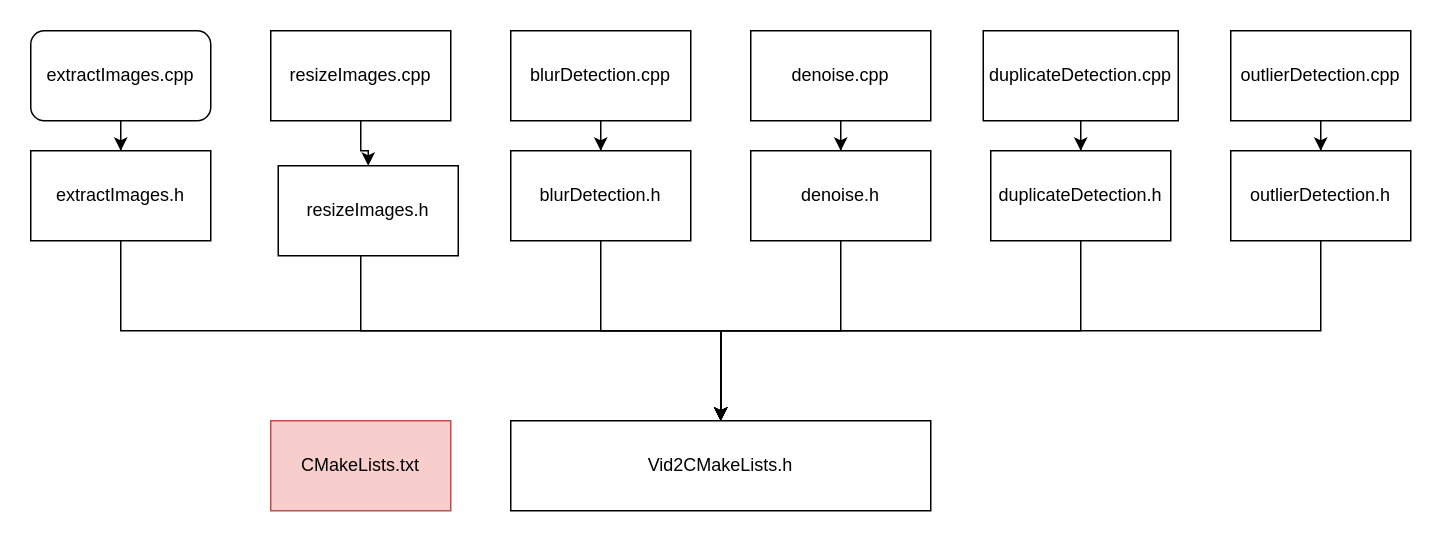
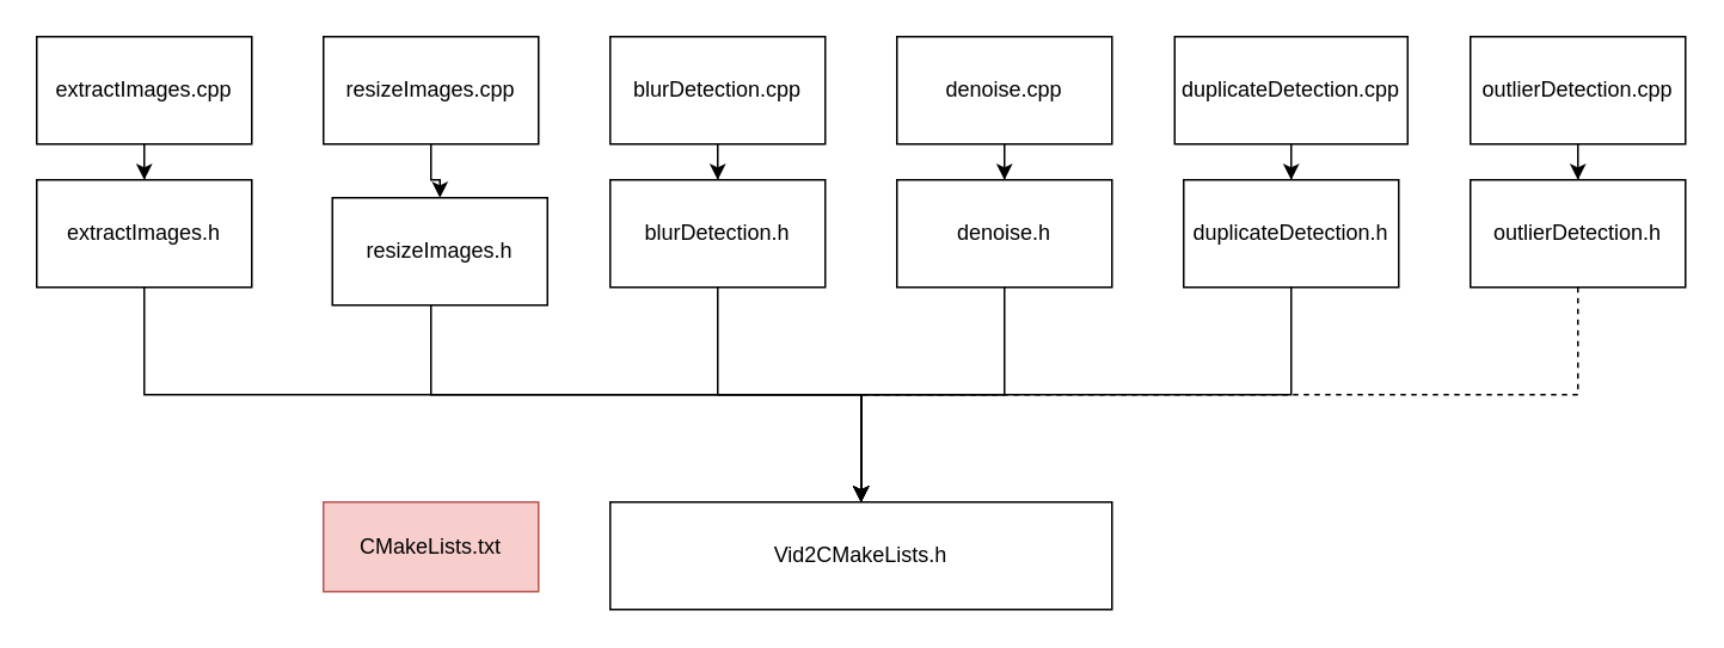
  <mxCell id="0" />
  <mxCell id="1" parent="0" />
  <mxCell id="2" value="Vid2CMakeLists.h" style="rounded=0;whiteSpace=wrap;html=1;" parent="1" vertex="1"><mxGeometry x="340" y="280" width="280" height="60" as="geometry" /></mxCell>
  <mxCell id="3" style="edgeStyle=orthogonalEdgeStyle;rounded=0;orthogonalLoop=1;jettySize=auto;html=1;" parent="1" source="4" target="2" edge="1"><mxGeometry relative="1" as="geometry"><Array as="points"><mxPoint x="240" y="220" /><mxPoint x="480" y="220" /></Array></mxGeometry></mxCell>
  <mxCell id="4" value="resizeImages.h" style="rounded=0;whiteSpace=wrap;html=1;" parent="1" vertex="1"><mxGeometry x="185" y="110" width="120" height="60" as="geometry" /></mxCell>
  <mxCell id="5" style="edgeStyle=orthogonalEdgeStyle;rounded=0;orthogonalLoop=1;jettySize=auto;html=1;" parent="1" source="6" target="4" edge="1"><mxGeometry relative="1" as="geometry" /></mxCell>
  <mxCell id="6" value="resizeImages.cpp" style="rounded=0;whiteSpace=wrap;html=1;" parent="1" vertex="1"><mxGeometry x="180" y="20" width="120" height="60" as="geometry" /></mxCell>
  <mxCell id="7" style="edgeStyle=orthogonalEdgeStyle;rounded=0;orthogonalLoop=1;jettySize=auto;html=1;entryX=0.5;entryY=0;entryDx=0;entryDy=0;" parent="1" source="8" target="2" edge="1"><mxGeometry relative="1" as="geometry"><Array as="points"><mxPoint x="80" y="220" /><mxPoint x="480" y="220" /></Array></mxGeometry></mxCell>
  <mxCell id="8" value="extractImages.h" style="rounded=0;whiteSpace=wrap;html=1;" parent="1" vertex="1"><mxGeometry x="20" y="100" width="120" height="60" as="geometry" /></mxCell>
  <mxCell id="9" style="edgeStyle=orthogonalEdgeStyle;rounded=0;orthogonalLoop=1;jettySize=auto;html=1;" parent="1" source="10" target="8" edge="1"><mxGeometry relative="1" as="geometry" /></mxCell>
- <mxCell id="10" value="extractImages.cpp" style="whiteSpace=wrap;html=1;rounded=1;" parent="1" vertex="1"><mxGeometry x="20" y="20" width="120" height="60" as="geometry" /></mxCell>
+ <mxCell id="10" value="extractImages.cpp" style="rounded=0;whiteSpace=wrap;html=1;" parent="1" vertex="1"><mxGeometry x="20" y="20" width="120" height="60" as="geometry" /></mxCell>
  <mxCell id="11" style="edgeStyle=orthogonalEdgeStyle;rounded=0;orthogonalLoop=1;jettySize=auto;html=1;" parent="1" source="12" target="14" edge="1"><mxGeometry relative="1" as="geometry" /></mxCell>
  <mxCell id="12" value="blurDetection.cpp" style="rounded=0;whiteSpace=wrap;html=1;" parent="1" vertex="1"><mxGeometry x="340" y="20" width="120" height="60" as="geometry" /></mxCell>
  <mxCell id="13" style="edgeStyle=orthogonalEdgeStyle;rounded=0;orthogonalLoop=1;jettySize=auto;html=1;" parent="1" source="14" target="2" edge="1"><mxGeometry relative="1" as="geometry" /></mxCell>
  <mxCell id="14" value="blurDetection.h" style="rounded=0;whiteSpace=wrap;html=1;" parent="1" vertex="1"><mxGeometry x="340" y="100" width="120" height="60" as="geometry" /></mxCell>
  <mxCell id="15" style="edgeStyle=orthogonalEdgeStyle;rounded=0;orthogonalLoop=1;jettySize=auto;html=1;" parent="1" source="16" target="2" edge="1"><mxGeometry relative="1" as="geometry" /></mxCell>
  <mxCell id="16" value="denoise.h" style="rounded=0;whiteSpace=wrap;html=1;" parent="1" vertex="1"><mxGeometry x="500" y="100" width="120" height="60" as="geometry" /></mxCell>
  <mxCell id="17" style="edgeStyle=orthogonalEdgeStyle;rounded=0;orthogonalLoop=1;jettySize=auto;html=1;" parent="1" source="18" target="16" edge="1"><mxGeometry relative="1" as="geometry" /></mxCell>
  <mxCell id="18" value="denoise.cpp" style="rounded=0;whiteSpace=wrap;html=1;" parent="1" vertex="1"><mxGeometry x="500" y="20" width="120" height="60" as="geometry" /></mxCell>
  <mxCell id="19" style="edgeStyle=orthogonalEdgeStyle;rounded=0;orthogonalLoop=1;jettySize=auto;html=1;" parent="1" source="20" target="2" edge="1"><mxGeometry relative="1" as="geometry"><Array as="points"><mxPoint x="720" y="220" /><mxPoint x="480" y="220" /></Array></mxGeometry></mxCell>
  <mxCell id="20" value="duplicateDetection.h" style="rounded=0;whiteSpace=wrap;html=1;" parent="1" vertex="1"><mxGeometry x="660" y="100" width="120" height="60" as="geometry" /></mxCell>
  <mxCell id="21" style="edgeStyle=orthogonalEdgeStyle;rounded=0;orthogonalLoop=1;jettySize=auto;html=1;" parent="1" source="22" target="20" edge="1"><mxGeometry relative="1" as="geometry" /></mxCell>
  <mxCell id="22" value="duplicateDetection.cpp" style="rounded=0;whiteSpace=wrap;html=1;" parent="1" vertex="1"><mxGeometry x="655" y="20" width="130" height="60" as="geometry" /></mxCell>
- <mxCell id="23" style="edgeStyle=orthogonalEdgeStyle;rounded=0;orthogonalLoop=1;jettySize=auto;html=1;" parent="1" source="24" target="2" edge="1"><mxGeometry relative="1" as="geometry"><Array as="points"><mxPoint x="880" y="220" /><mxPoint x="480" y="220" /></Array></mxGeometry></mxCell>
+ <mxCell id="23" style="edgeStyle=orthogonalEdgeStyle;rounded=0;orthogonalLoop=1;jettySize=auto;html=1;dashed=1;" parent="1" source="24" target="2" edge="1"><mxGeometry relative="1" as="geometry"><Array as="points"><mxPoint x="880" y="220" /><mxPoint x="480" y="220" /></Array></mxGeometry></mxCell>
  <mxCell id="24" value="outlierDetection.h" style="rounded=0;whiteSpace=wrap;html=1;" parent="1" vertex="1"><mxGeometry x="820" y="100" width="120" height="60" as="geometry" /></mxCell>
  <mxCell id="25" style="edgeStyle=orthogonalEdgeStyle;rounded=0;orthogonalLoop=1;jettySize=auto;html=1;" parent="1" source="26" target="24" edge="1"><mxGeometry relative="1" as="geometry" /></mxCell>
  <mxCell id="26" value="outlierDetection.cpp" style="rounded=0;whiteSpace=wrap;html=1;" parent="1" vertex="1"><mxGeometry x="820" y="20" width="120" height="60" as="geometry" /></mxCell>
- <mxCell id="27" value="CMakeLists.txt" style="rounded=0;whiteSpace=wrap;html=1;fillColor=#f8cecc;strokeColor=#b85450;" vertex="1" parent="1"><mxGeometry x="180" y="280" width="120" height="60" as="geometry" /></mxCell>
+ <mxCell id="27" value="CMakeLists.txt" style="rounded=0;whiteSpace=wrap;html=1;fillColor=#f8cecc;strokeColor=#b85450;" vertex="1" parent="1"><mxGeometry x="180" y="280" width="120" height="50" as="geometry" /></mxCell>
